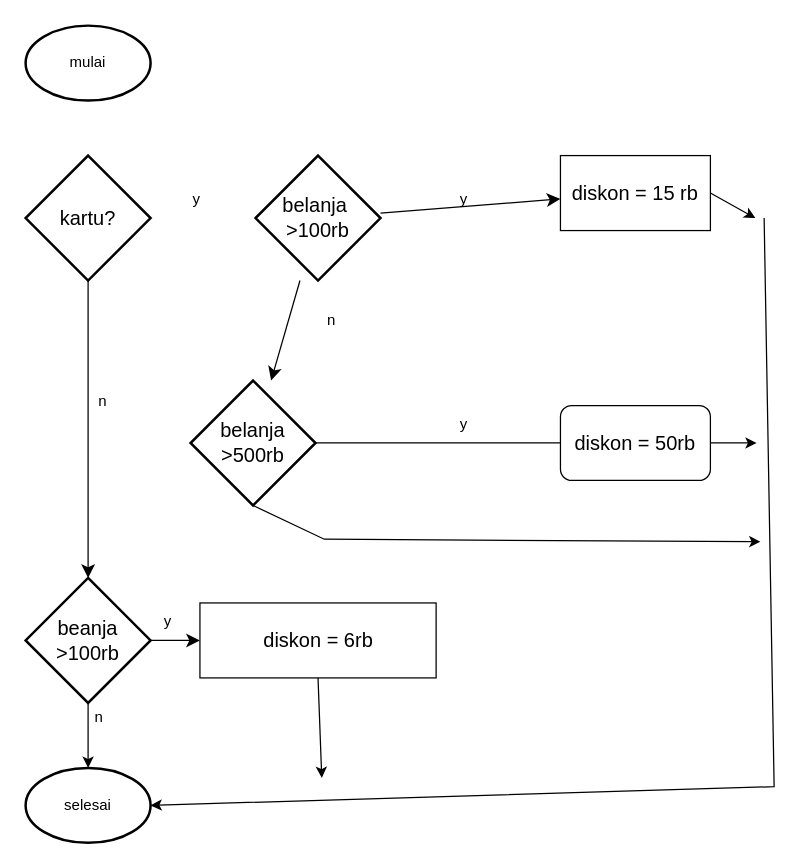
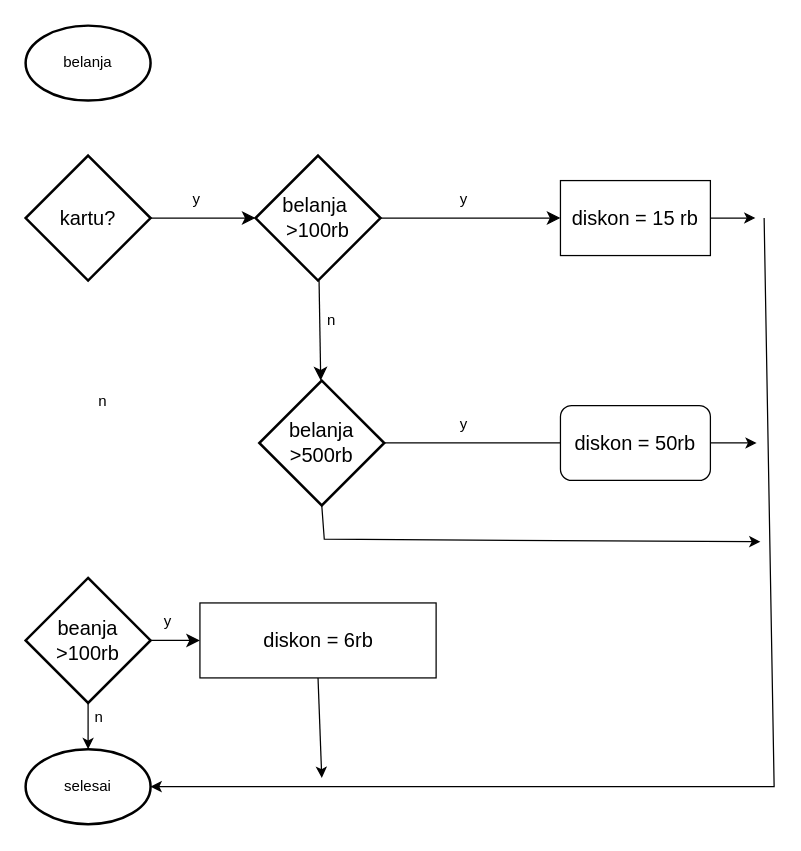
  <mxCell id="0" />
  <mxCell id="1" parent="0" />
  <mxCell id="2" value="diskon = 50rb" style="whiteSpace=wrap;html=1;fontSize=16;rounded=1;" parent="1" vertex="1"><mxGeometry x="448" y="324" width="120" height="60" as="geometry" /></mxCell>
  <mxCell id="3" value="diskon = 6rb" style="whiteSpace=wrap;html=1;fontSize=16;" parent="1" vertex="1"><mxGeometry x="159.5" y="482" width="189" height="60" as="geometry" /></mxCell>
- <mxCell id="4" value="diskon = 15 rb" style="whiteSpace=wrap;html=1;fontSize=16;" parent="1" vertex="1"><mxGeometry x="448" y="124" width="120" height="60" as="geometry" /></mxCell>
+ <mxCell id="4" value="diskon = 15 rb" style="whiteSpace=wrap;html=1;fontSize=16;" parent="1" vertex="1"><mxGeometry x="448" y="144" width="120" height="60" as="geometry" /></mxCell>
  <mxCell id="5" value="" style="edgeStyle=none;curved=1;rounded=0;orthogonalLoop=1;jettySize=auto;html=1;fontSize=12;startSize=8;endSize=8;endArrow=none;" parent="1" source="6" target="2" edge="1"><mxGeometry relative="1" as="geometry" /></mxCell>
- <mxCell id="6" value="belanja&lt;br&gt;&amp;gt;500rb" style="strokeWidth=2;html=1;shape=mxgraph.flowchart.decision;whiteSpace=wrap;fontSize=16;" parent="1" vertex="1"><mxGeometry x="152" y="304" width="100" height="100" as="geometry" /></mxCell>
+ <mxCell id="6" value="belanja&lt;br&gt;&amp;gt;500rb" style="strokeWidth=2;html=1;shape=mxgraph.flowchart.decision;whiteSpace=wrap;fontSize=16;" parent="1" vertex="1"><mxGeometry x="207" y="304" width="100" height="100" as="geometry" /></mxCell>
  <mxCell id="7" value="" style="edgeStyle=none;curved=1;rounded=0;orthogonalLoop=1;jettySize=auto;html=1;fontSize=12;startSize=8;endSize=8;" parent="1" source="9" target="4" edge="1"><mxGeometry relative="1" as="geometry" /></mxCell>
  <mxCell id="8" style="edgeStyle=none;curved=1;rounded=0;orthogonalLoop=1;jettySize=auto;html=1;fontSize=12;startSize=8;endSize=8;" parent="1" source="9" target="6" edge="1"><mxGeometry relative="1" as="geometry" /></mxCell>
  <mxCell id="9" value="belanja&amp;nbsp;&lt;br&gt;&amp;gt;100rb" style="strokeWidth=2;html=1;shape=mxgraph.flowchart.decision;whiteSpace=wrap;fontSize=16;" parent="1" vertex="1"><mxGeometry x="204" y="124" width="100" height="100" as="geometry" /></mxCell>
- <mxCell id="10" style="edgeStyle=none;curved=1;rounded=0;orthogonalLoop=1;jettySize=auto;html=1;fontSize=12;startSize=8;endSize=8;" parent="1" source="11" target="14" edge="1"><mxGeometry relative="1" as="geometry" /></mxCell>
  <mxCell id="11" value="kartu?" style="strokeWidth=2;html=1;shape=mxgraph.flowchart.decision;whiteSpace=wrap;fontSize=16;" parent="1" vertex="1"><mxGeometry x="20" y="124" width="100" height="100" as="geometry" /></mxCell>
  <mxCell id="12" style="edgeStyle=none;curved=1;rounded=0;orthogonalLoop=1;jettySize=auto;html=1;fontSize=12;startSize=8;endSize=8;" parent="1" source="14" target="3" edge="1"><mxGeometry relative="1" as="geometry" /></mxCell>
  <mxCell id="13" value="" style="edgeStyle=orthogonalEdgeStyle;rounded=0;orthogonalLoop=1;jettySize=auto;html=1;" edge="1" parent="1" source="14" target="17"><mxGeometry relative="1" as="geometry" /></mxCell>
  <mxCell id="14" value="beanja&lt;br&gt;&amp;gt;100rb" style="strokeWidth=2;html=1;shape=mxgraph.flowchart.decision;whiteSpace=wrap;fontSize=16;" parent="1" vertex="1"><mxGeometry x="20" y="462" width="100" height="100" as="geometry" /></mxCell>
- <mxCell id="16" value="mulai" style="strokeWidth=2;html=1;shape=mxgraph.flowchart.start_1;whiteSpace=wrap;" vertex="1" parent="1"><mxGeometry x="20" y="20" width="100" height="60" as="geometry" /></mxCell>
- <mxCell id="17" value="selesai" style="strokeWidth=2;html=1;shape=mxgraph.flowchart.start_1;whiteSpace=wrap;" vertex="1" parent="1"><mxGeometry x="20" y="614" width="100" height="60" as="geometry" /></mxCell>
+ <mxCell id="15" style="edgeStyle=none;curved=1;rounded=0;orthogonalLoop=1;jettySize=auto;html=1;fontSize=12;startSize=8;endSize=8;" parent="1" source="11" target="9" edge="1"><mxGeometry relative="1" as="geometry" /></mxCell>
+ <mxCell id="16" value="belanja" style="strokeWidth=2;html=1;shape=mxgraph.flowchart.start_1;whiteSpace=wrap;" vertex="1" parent="1"><mxGeometry x="20" y="20" width="100" height="60" as="geometry" /></mxCell>
+ <mxCell id="17" value="selesai" style="strokeWidth=2;html=1;shape=mxgraph.flowchart.start_1;whiteSpace=wrap;" vertex="1" parent="1"><mxGeometry x="20" y="599" width="100" height="60" as="geometry" /></mxCell>
  <mxCell id="18" value="y" style="text;html=1;strokeColor=none;fillColor=none;align=center;verticalAlign=middle;whiteSpace=wrap;rounded=0;" vertex="1" parent="1"><mxGeometry x="127" y="144" width="60" height="30" as="geometry" /></mxCell>
  <mxCell id="19" value="n" style="text;html=1;strokeColor=none;fillColor=none;align=center;verticalAlign=middle;whiteSpace=wrap;rounded=0;" vertex="1" parent="1"><mxGeometry x="52" y="306" width="60" height="30" as="geometry" /></mxCell>
  <mxCell id="20" value="y" style="text;html=1;strokeColor=none;fillColor=none;align=center;verticalAlign=middle;whiteSpace=wrap;rounded=0;" vertex="1" parent="1"><mxGeometry x="341" y="144" width="60" height="30" as="geometry" /></mxCell>
  <mxCell id="21" value="n" style="text;html=1;strokeColor=none;fillColor=none;align=center;verticalAlign=middle;whiteSpace=wrap;rounded=0;" vertex="1" parent="1"><mxGeometry x="235" y="241" width="60" height="30" as="geometry" /></mxCell>
  <mxCell id="22" value="y" style="text;html=1;strokeColor=none;fillColor=none;align=center;verticalAlign=middle;whiteSpace=wrap;rounded=0;" vertex="1" parent="1"><mxGeometry x="341" y="324" width="60" height="30" as="geometry" /></mxCell>
  <mxCell id="23" value="y" style="text;html=1;strokeColor=none;fillColor=none;align=center;verticalAlign=middle;whiteSpace=wrap;rounded=0;" vertex="1" parent="1"><mxGeometry x="104" y="482" width="60" height="30" as="geometry" /></mxCell>
  <mxCell id="24" value="n" style="text;html=1;strokeColor=none;fillColor=none;align=center;verticalAlign=middle;whiteSpace=wrap;rounded=0;" vertex="1" parent="1"><mxGeometry x="49" y="559" width="60" height="30" as="geometry" /></mxCell>
  <mxCell id="25" value="" style="endArrow=classic;html=1;rounded=0;exitX=1;exitY=0.5;exitDx=0;exitDy=0;" edge="1" parent="1" source="4"><mxGeometry width="50" height="50" relative="1" as="geometry"><mxPoint x="306" y="422" as="sourcePoint" /><mxPoint x="604" y="174" as="targetPoint" /></mxGeometry></mxCell>
  <mxCell id="26" value="" style="endArrow=classic;html=1;rounded=0;exitX=1;exitY=0.5;exitDx=0;exitDy=0;" edge="1" parent="1" source="2"><mxGeometry width="50" height="50" relative="1" as="geometry"><mxPoint x="585" y="248" as="sourcePoint" /><mxPoint x="605" y="354" as="targetPoint" /></mxGeometry></mxCell>
  <mxCell id="27" value="" style="endArrow=classic;html=1;rounded=0;exitX=0.5;exitY=1;exitDx=0;exitDy=0;exitPerimeter=0;" edge="1" parent="1" source="6"><mxGeometry width="50" height="50" relative="1" as="geometry"><mxPoint x="588" y="194" as="sourcePoint" /><mxPoint x="608" y="433" as="targetPoint" /><Array as="points"><mxPoint x="259" y="431" /></Array></mxGeometry></mxCell>
  <mxCell id="28" value="" style="endArrow=classic;html=1;rounded=0;entryX=1;entryY=0.5;entryDx=0;entryDy=0;entryPerimeter=0;" edge="1" parent="1" target="17"><mxGeometry width="50" height="50" relative="1" as="geometry"><mxPoint x="611" y="174" as="sourcePoint" /><mxPoint x="634" y="204" as="targetPoint" /><Array as="points"><mxPoint x="619" y="629" /></Array></mxGeometry></mxCell>
  <mxCell id="29" value="" style="endArrow=classic;html=1;rounded=0;exitX=0.5;exitY=1;exitDx=0;exitDy=0;" edge="1" parent="1" source="3"><mxGeometry width="50" height="50" relative="1" as="geometry"><mxPoint x="608" y="214" as="sourcePoint" /><mxPoint x="257" y="622" as="targetPoint" /></mxGeometry></mxCell>
